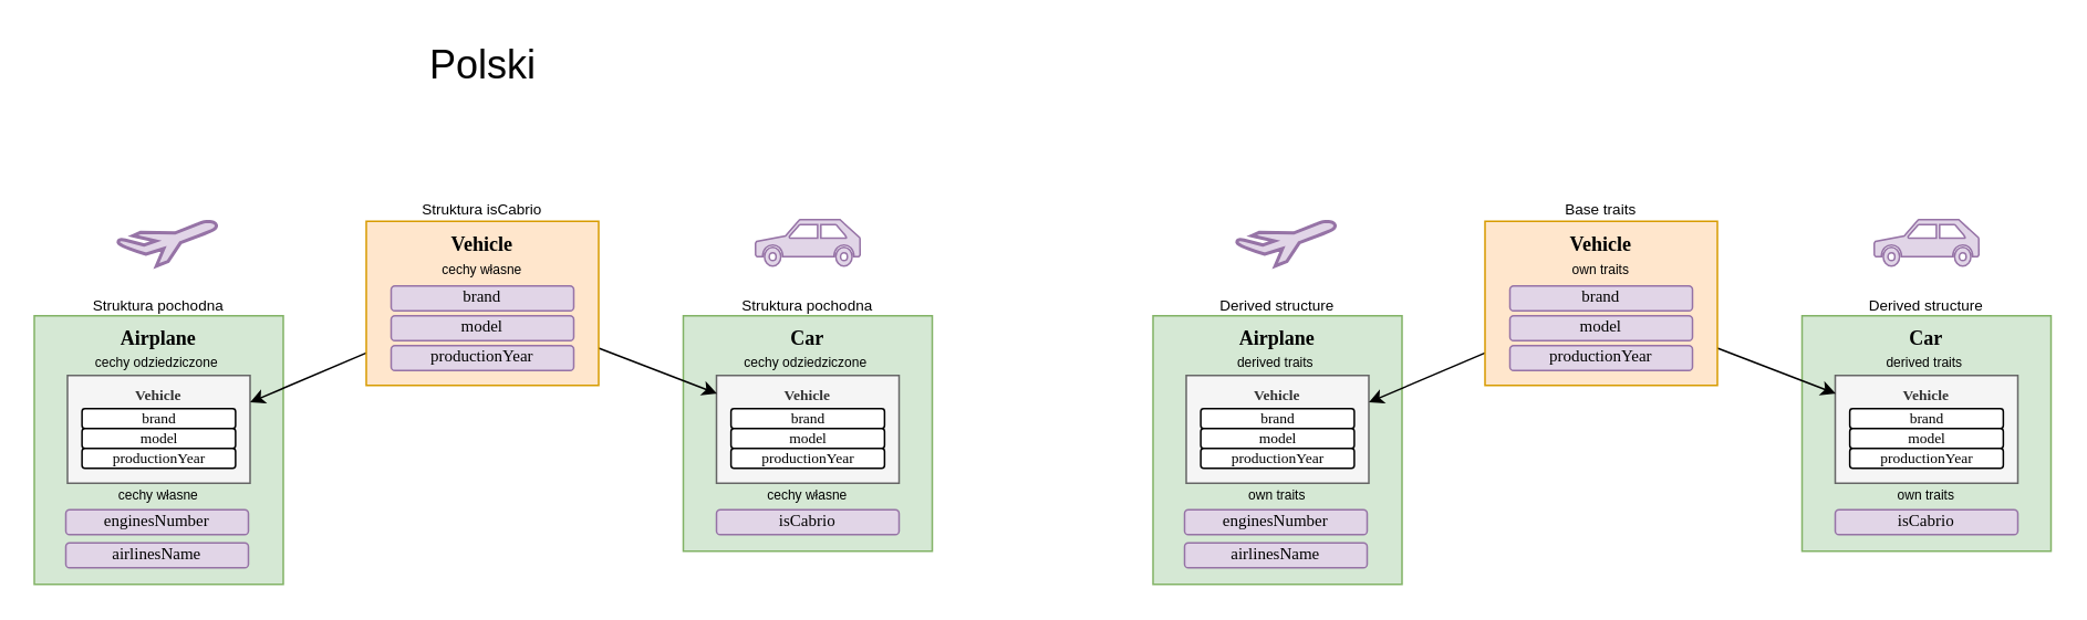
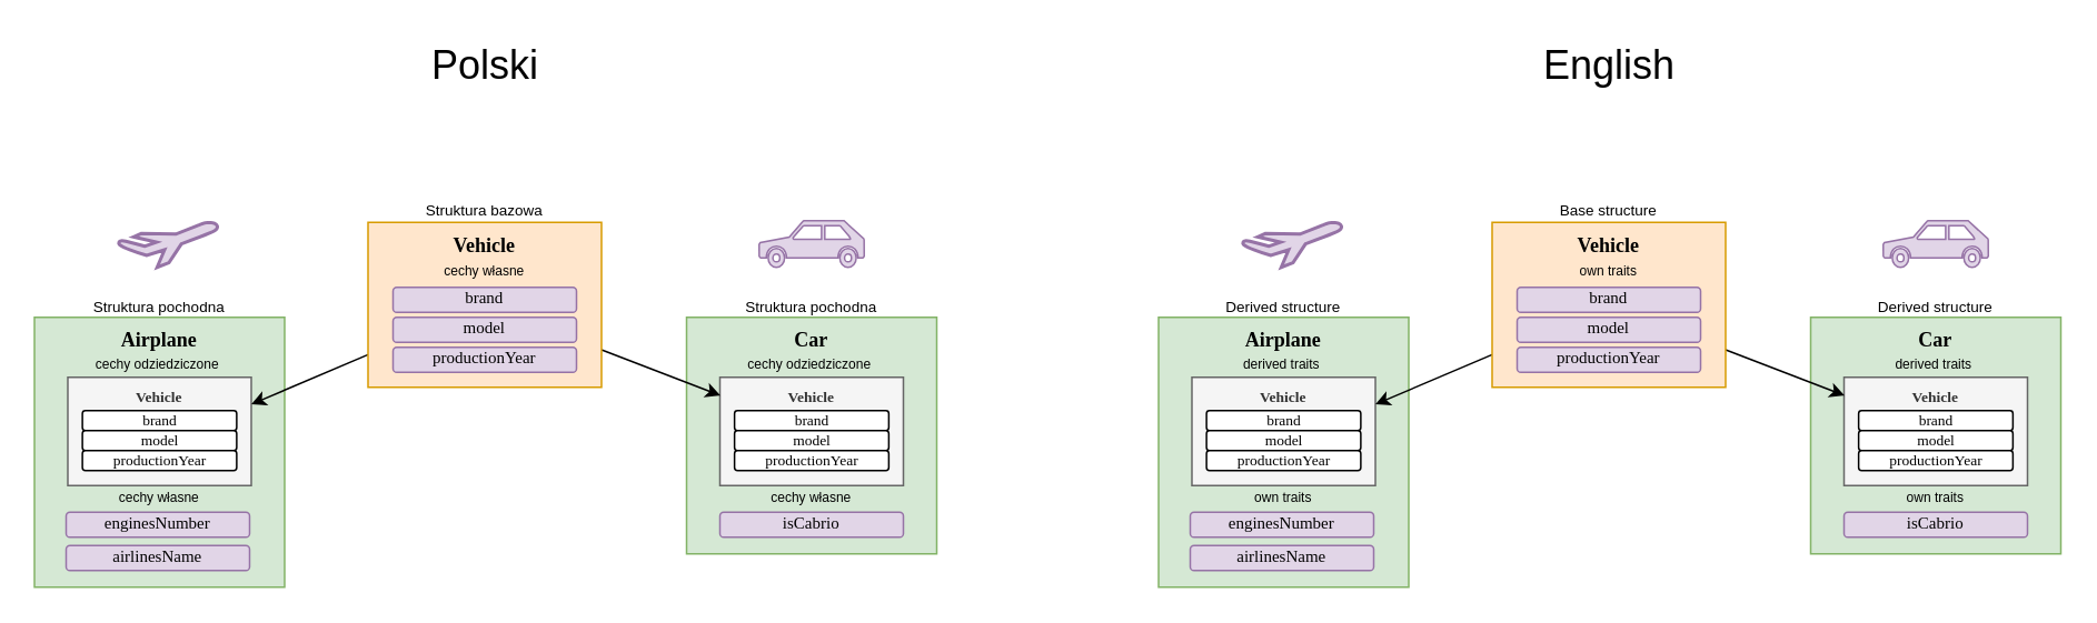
  <mxCell id="0" />
  <mxCell id="1" parent="0" />
  <mxCell id="2" value="Car" style="rounded=0;whiteSpace=wrap;html=1;fillColor=#d5e8d4;strokeColor=#82b366;fontStyle=1;verticalAlign=top;fontFamily=Jetbrains Mono;" vertex="1" parent="1"><mxGeometry x="411" y="190" width="150" height="142" as="geometry" /></mxCell>
  <mxCell id="3" value="isCabrio" style="rounded=1;whiteSpace=wrap;html=1;align=center;fontFamily=Jetbrains Mono;fontSize=10;spacing=0;spacingBottom=3;fillColor=#e1d5e7;strokeColor=#9673a6;" vertex="1" parent="1"><mxGeometry x="431" y="307" width="110" height="15" as="geometry" /></mxCell>
  <mxCell id="4" value="" style="group" vertex="1" connectable="0" parent="1"><mxGeometry x="431" y="226" width="110" height="65" as="geometry" /></mxCell>
  <mxCell id="5" value="Vehicle" style="rounded=0;whiteSpace=wrap;html=1;fillColor=#f5f5f5;strokeColor=#666666;fontStyle=1;verticalAlign=top;fontFamily=Jetbrains Mono;fontSize=9;fontColor=#333333;" vertex="1" parent="4"><mxGeometry width="110" height="65" as="geometry" /></mxCell>
  <mxCell id="6" value="brand" style="rounded=1;whiteSpace=wrap;html=1;align=center;fontFamily=Jetbrains Mono;fontSize=9;spacing=0;spacingBottom=0;" vertex="1" parent="4"><mxGeometry x="8.75" y="20" width="92.5" height="12" as="geometry" /></mxCell>
  <mxCell id="7" value="model" style="rounded=1;whiteSpace=wrap;html=1;align=center;fontFamily=Jetbrains Mono;fontSize=9;spacing=0;spacingBottom=0;" vertex="1" parent="4"><mxGeometry x="8.75" y="32" width="92.5" height="12" as="geometry" /></mxCell>
  <mxCell id="8" value="productionYear" style="rounded=1;whiteSpace=wrap;html=1;align=center;fontFamily=Jetbrains Mono;fontSize=9;spacing=0;spacingBottom=0;" vertex="1" parent="4"><mxGeometry x="8.75" y="44" width="92.5" height="12" as="geometry" /></mxCell>
  <mxCell id="9" style="rounded=0;orthogonalLoop=1;jettySize=auto;html=1;fontFamily=Jetbrains Mono;fontSize=10;entryX=0.003;entryY=0.169;entryDx=0;entryDy=0;entryPerimeter=0;" edge="1" parent="1" source="28" target="5"><mxGeometry relative="1" as="geometry"><mxPoint x="430" y="252" as="targetPoint" /></mxGeometry></mxCell>
  <mxCell id="10" value="Struktura pochodna" style="text;html=1;strokeColor=none;fillColor=none;align=center;verticalAlign=middle;whiteSpace=wrap;rounded=0;fontFamily=Helvetica;fontSize=9;" vertex="1" parent="1"><mxGeometry x="431" y="177" width="110" height="13" as="geometry" /></mxCell>
  <mxCell id="11" value="cechy odziedziczone" style="text;html=1;strokeColor=none;fillColor=none;align=center;verticalAlign=middle;whiteSpace=wrap;rounded=0;fontFamily=Helvetica;fontSize=8;" vertex="1" parent="1"><mxGeometry x="430" y="213" width="110" height="9" as="geometry" /></mxCell>
  <mxCell id="12" value="cechy własne" style="text;html=1;strokeColor=none;fillColor=none;align=center;verticalAlign=middle;whiteSpace=wrap;rounded=0;fontFamily=Helvetica;fontSize=8;" vertex="1" parent="1"><mxGeometry x="431" y="292" width="110" height="11" as="geometry" /></mxCell>
- <mxCell id="13" value="Struktura isCabrio" style="text;html=1;strokeColor=none;fillColor=none;align=center;verticalAlign=middle;whiteSpace=wrap;rounded=0;fontFamily=Helvetica;fontSize=9;" vertex="1" parent="1"><mxGeometry x="235" y="119" width="110" height="13" as="geometry" /></mxCell>
+ <mxCell id="13" value="Struktura bazowa" style="text;html=1;strokeColor=none;fillColor=none;align=center;verticalAlign=middle;whiteSpace=wrap;rounded=0;fontFamily=Helvetica;fontSize=9;" vertex="1" parent="1"><mxGeometry x="235" y="119" width="110" height="13" as="geometry" /></mxCell>
  <mxCell id="14" value="" style="shape=mxgraph.signs.transportation.car_3;html=1;pointerEvents=1;fillColor=#e1d5e7;strokeColor=#9673a6;verticalLabelPosition=bottom;verticalAlign=top;align=center;fontFamily=Helvetica;fontSize=9;" vertex="1" parent="1"><mxGeometry x="454.5" y="132" width="63" height="28" as="geometry" /></mxCell>
  <mxCell id="15" value="Airplane" style="rounded=0;whiteSpace=wrap;html=1;fillColor=#d5e8d4;strokeColor=#82b366;fontStyle=1;verticalAlign=top;fontFamily=Jetbrains Mono;" vertex="1" parent="1"><mxGeometry x="20" y="190" width="150" height="162" as="geometry" /></mxCell>
  <mxCell id="16" value="airlinesName" style="rounded=1;whiteSpace=wrap;html=1;align=center;fontFamily=Jetbrains Mono;fontSize=10;spacing=0;spacingBottom=3;fillColor=#e1d5e7;strokeColor=#9673a6;" vertex="1" parent="1"><mxGeometry x="39" y="327" width="110" height="15" as="geometry" /></mxCell>
  <mxCell id="17" value="" style="group" vertex="1" connectable="0" parent="1"><mxGeometry x="40" y="226" width="110" height="65" as="geometry" /></mxCell>
  <mxCell id="18" value="Vehicle" style="rounded=0;whiteSpace=wrap;html=1;fillColor=#f5f5f5;strokeColor=#666666;fontStyle=1;verticalAlign=top;fontFamily=Jetbrains Mono;fontSize=9;fontColor=#333333;" vertex="1" parent="17"><mxGeometry width="110" height="65" as="geometry" /></mxCell>
  <mxCell id="19" value="brand" style="rounded=1;whiteSpace=wrap;html=1;align=center;fontFamily=Jetbrains Mono;fontSize=9;spacing=0;spacingBottom=0;" vertex="1" parent="17"><mxGeometry x="8.75" y="20" width="92.5" height="12" as="geometry" /></mxCell>
  <mxCell id="20" value="model" style="rounded=1;whiteSpace=wrap;html=1;align=center;fontFamily=Jetbrains Mono;fontSize=9;spacing=0;spacingBottom=0;" vertex="1" parent="17"><mxGeometry x="8.75" y="32" width="92.5" height="12" as="geometry" /></mxCell>
  <mxCell id="21" value="productionYear" style="rounded=1;whiteSpace=wrap;html=1;align=center;fontFamily=Jetbrains Mono;fontSize=9;spacing=0;spacingBottom=0;" vertex="1" parent="17"><mxGeometry x="8.75" y="44" width="92.5" height="12" as="geometry" /></mxCell>
  <mxCell id="22" value="Struktura pochodna" style="text;html=1;strokeColor=none;fillColor=none;align=center;verticalAlign=middle;whiteSpace=wrap;rounded=0;fontFamily=Helvetica;fontSize=9;" vertex="1" parent="1"><mxGeometry x="40" y="177" width="110" height="13" as="geometry" /></mxCell>
  <mxCell id="23" value="cechy odziedziczone" style="text;html=1;strokeColor=none;fillColor=none;align=center;verticalAlign=middle;whiteSpace=wrap;rounded=0;fontFamily=Helvetica;fontSize=8;" vertex="1" parent="1"><mxGeometry x="39" y="213" width="110" height="9" as="geometry" /></mxCell>
  <mxCell id="24" value="cechy własne" style="text;html=1;strokeColor=none;fillColor=none;align=center;verticalAlign=middle;whiteSpace=wrap;rounded=0;fontFamily=Helvetica;fontSize=8;" vertex="1" parent="1"><mxGeometry x="40" y="292" width="110" height="11" as="geometry" /></mxCell>
  <mxCell id="25" style="edgeStyle=none;rounded=0;orthogonalLoop=1;jettySize=auto;html=1;entryX=1;entryY=0.25;entryDx=0;entryDy=0;fontFamily=Helvetica;fontSize=9;" edge="1" parent="1" source="28" target="18"><mxGeometry relative="1" as="geometry" /></mxCell>
  <mxCell id="26" value="" style="verticalLabelPosition=bottom;html=1;verticalAlign=top;strokeWidth=2;shape=mxgraph.lean_mapping.airplane_7;fontFamily=Helvetica;fontSize=9;fillColor=#e1d5e7;strokeColor=#9673a6;" vertex="1" parent="1"><mxGeometry x="70" y="133" width="60" height="27" as="geometry" /></mxCell>
  <mxCell id="27" value="enginesNumber" style="rounded=1;whiteSpace=wrap;html=1;align=center;fontFamily=Jetbrains Mono;fontSize=10;spacing=0;spacingBottom=3;fillColor=#e1d5e7;strokeColor=#9673a6;" vertex="1" parent="1"><mxGeometry x="39" y="307" width="110" height="15" as="geometry" /></mxCell>
  <mxCell id="28" value="Vehicle" style="rounded=0;whiteSpace=wrap;html=1;fillColor=#ffe6cc;strokeColor=#d79b00;fontStyle=1;verticalAlign=top;fontFamily=Jetbrains Mono;" vertex="1" parent="1"><mxGeometry x="220" y="133" width="140" height="99" as="geometry" /></mxCell>
  <mxCell id="29" value="brand" style="rounded=1;whiteSpace=wrap;html=1;align=center;fontFamily=Jetbrains Mono;fontSize=10;spacing=0;spacingBottom=3;fillColor=#e1d5e7;strokeColor=#9673a6;" vertex="1" parent="1"><mxGeometry x="235" y="172" width="110" height="15" as="geometry" /></mxCell>
  <mxCell id="30" value="model" style="rounded=1;whiteSpace=wrap;html=1;align=center;fontFamily=Jetbrains Mono;fontSize=10;spacing=0;spacingBottom=3;fillColor=#e1d5e7;strokeColor=#9673a6;" vertex="1" parent="1"><mxGeometry x="235" y="190" width="110" height="15" as="geometry" /></mxCell>
  <mxCell id="31" value="productionYear" style="rounded=1;whiteSpace=wrap;html=1;align=center;fontFamily=Jetbrains Mono;fontSize=10;spacing=0;spacingBottom=3;fillColor=#e1d5e7;strokeColor=#9673a6;" vertex="1" parent="1"><mxGeometry x="235" y="208" width="110" height="15" as="geometry" /></mxCell>
  <mxCell id="32" value="cechy własne" style="text;html=1;strokeColor=none;fillColor=none;align=center;verticalAlign=middle;whiteSpace=wrap;rounded=0;fontFamily=Helvetica;fontSize=8;" vertex="1" parent="1"><mxGeometry x="235" y="152" width="110" height="20" as="geometry" /></mxCell>
  <mxCell id="33" value="Car" style="rounded=0;whiteSpace=wrap;html=1;fillColor=#d5e8d4;strokeColor=#82b366;fontStyle=1;verticalAlign=top;fontFamily=Jetbrains Mono;" vertex="1" parent="1"><mxGeometry x="1085" y="190" width="150" height="142" as="geometry" /></mxCell>
  <mxCell id="34" value="isCabrio" style="rounded=1;whiteSpace=wrap;html=1;align=center;fontFamily=Jetbrains Mono;fontSize=10;spacing=0;spacingBottom=3;fillColor=#e1d5e7;strokeColor=#9673a6;" vertex="1" parent="1"><mxGeometry x="1105" y="307" width="110" height="15" as="geometry" /></mxCell>
  <mxCell id="35" value="" style="group" vertex="1" connectable="0" parent="1"><mxGeometry x="1105" y="226" width="110" height="65" as="geometry" /></mxCell>
  <mxCell id="36" value="Vehicle" style="rounded=0;whiteSpace=wrap;html=1;fillColor=#f5f5f5;strokeColor=#666666;fontStyle=1;verticalAlign=top;fontFamily=Jetbrains Mono;fontSize=9;fontColor=#333333;" vertex="1" parent="35"><mxGeometry width="110" height="65" as="geometry" /></mxCell>
  <mxCell id="37" value="brand" style="rounded=1;whiteSpace=wrap;html=1;align=center;fontFamily=Jetbrains Mono;fontSize=9;spacing=0;spacingBottom=0;" vertex="1" parent="35"><mxGeometry x="8.75" y="20" width="92.5" height="12" as="geometry" /></mxCell>
  <mxCell id="38" value="model" style="rounded=1;whiteSpace=wrap;html=1;align=center;fontFamily=Jetbrains Mono;fontSize=9;spacing=0;spacingBottom=0;" vertex="1" parent="35"><mxGeometry x="8.75" y="32" width="92.5" height="12" as="geometry" /></mxCell>
  <mxCell id="39" value="productionYear" style="rounded=1;whiteSpace=wrap;html=1;align=center;fontFamily=Jetbrains Mono;fontSize=9;spacing=0;spacingBottom=0;" vertex="1" parent="35"><mxGeometry x="8.75" y="44" width="92.5" height="12" as="geometry" /></mxCell>
  <mxCell id="40" style="rounded=0;orthogonalLoop=1;jettySize=auto;html=1;fontFamily=Jetbrains Mono;fontSize=10;entryX=0.003;entryY=0.169;entryDx=0;entryDy=0;entryPerimeter=0;" edge="1" parent="1" source="59" target="36"><mxGeometry relative="1" as="geometry"><mxPoint x="1104" y="252" as="targetPoint" /></mxGeometry></mxCell>
  <mxCell id="41" value="Derived structure" style="text;html=1;strokeColor=none;fillColor=none;align=center;verticalAlign=middle;whiteSpace=wrap;rounded=0;fontFamily=Helvetica;fontSize=9;" vertex="1" parent="1"><mxGeometry x="1105" y="177" width="110" height="13" as="geometry" /></mxCell>
  <mxCell id="42" value="derived traits" style="text;html=1;strokeColor=none;fillColor=none;align=center;verticalAlign=middle;whiteSpace=wrap;rounded=0;fontFamily=Helvetica;fontSize=8;" vertex="1" parent="1"><mxGeometry x="1104" y="213" width="110" height="9" as="geometry" /></mxCell>
  <mxCell id="43" value="own traits" style="text;html=1;strokeColor=none;fillColor=none;align=center;verticalAlign=middle;whiteSpace=wrap;rounded=0;fontFamily=Helvetica;fontSize=8;" vertex="1" parent="1"><mxGeometry x="1105" y="292" width="110" height="11" as="geometry" /></mxCell>
- <mxCell id="44" value="Base traits" style="text;html=1;strokeColor=none;fillColor=none;align=center;verticalAlign=middle;whiteSpace=wrap;rounded=0;fontFamily=Helvetica;fontSize=9;" vertex="1" parent="1"><mxGeometry x="909" y="119" width="110" height="13" as="geometry" /></mxCell>
+ <mxCell id="44" value="Base structure" style="text;html=1;strokeColor=none;fillColor=none;align=center;verticalAlign=middle;whiteSpace=wrap;rounded=0;fontFamily=Helvetica;fontSize=9;" vertex="1" parent="1"><mxGeometry x="909" y="119" width="110" height="13" as="geometry" /></mxCell>
  <mxCell id="45" value="" style="shape=mxgraph.signs.transportation.car_3;html=1;pointerEvents=1;fillColor=#e1d5e7;strokeColor=#9673a6;verticalLabelPosition=bottom;verticalAlign=top;align=center;fontFamily=Helvetica;fontSize=9;" vertex="1" parent="1"><mxGeometry x="1128.5" y="132" width="63" height="28" as="geometry" /></mxCell>
  <mxCell id="46" value="Airplane" style="rounded=0;whiteSpace=wrap;html=1;fillColor=#d5e8d4;strokeColor=#82b366;fontStyle=1;verticalAlign=top;fontFamily=Jetbrains Mono;" vertex="1" parent="1"><mxGeometry x="694" y="190" width="150" height="162" as="geometry" /></mxCell>
  <mxCell id="47" value="airlinesName" style="rounded=1;whiteSpace=wrap;html=1;align=center;fontFamily=Jetbrains Mono;fontSize=10;spacing=0;spacingBottom=3;fillColor=#e1d5e7;strokeColor=#9673a6;" vertex="1" parent="1"><mxGeometry x="713" y="327" width="110" height="15" as="geometry" /></mxCell>
  <mxCell id="48" value="" style="group" vertex="1" connectable="0" parent="1"><mxGeometry x="714" y="226" width="110" height="65" as="geometry" /></mxCell>
  <mxCell id="49" value="Vehicle" style="rounded=0;whiteSpace=wrap;html=1;fillColor=#f5f5f5;strokeColor=#666666;fontStyle=1;verticalAlign=top;fontFamily=Jetbrains Mono;fontSize=9;fontColor=#333333;" vertex="1" parent="48"><mxGeometry width="110" height="65" as="geometry" /></mxCell>
  <mxCell id="50" value="brand" style="rounded=1;whiteSpace=wrap;html=1;align=center;fontFamily=Jetbrains Mono;fontSize=9;spacing=0;spacingBottom=0;" vertex="1" parent="48"><mxGeometry x="8.75" y="20" width="92.5" height="12" as="geometry" /></mxCell>
  <mxCell id="51" value="model" style="rounded=1;whiteSpace=wrap;html=1;align=center;fontFamily=Jetbrains Mono;fontSize=9;spacing=0;spacingBottom=0;" vertex="1" parent="48"><mxGeometry x="8.75" y="32" width="92.5" height="12" as="geometry" /></mxCell>
  <mxCell id="52" value="productionYear" style="rounded=1;whiteSpace=wrap;html=1;align=center;fontFamily=Jetbrains Mono;fontSize=9;spacing=0;spacingBottom=0;" vertex="1" parent="48"><mxGeometry x="8.75" y="44" width="92.5" height="12" as="geometry" /></mxCell>
  <mxCell id="53" value="Derived structure" style="text;html=1;strokeColor=none;fillColor=none;align=center;verticalAlign=middle;whiteSpace=wrap;rounded=0;fontFamily=Helvetica;fontSize=9;" vertex="1" parent="1"><mxGeometry x="714" y="177" width="110" height="13" as="geometry" /></mxCell>
  <mxCell id="54" value="derived traits" style="text;html=1;strokeColor=none;fillColor=none;align=center;verticalAlign=middle;whiteSpace=wrap;rounded=0;fontFamily=Helvetica;fontSize=8;" vertex="1" parent="1"><mxGeometry x="713" y="213" width="110" height="9" as="geometry" /></mxCell>
  <mxCell id="55" value="own traits" style="text;html=1;strokeColor=none;fillColor=none;align=center;verticalAlign=middle;whiteSpace=wrap;rounded=0;fontFamily=Helvetica;fontSize=8;" vertex="1" parent="1"><mxGeometry x="714" y="292" width="110" height="11" as="geometry" /></mxCell>
  <mxCell id="56" style="edgeStyle=none;rounded=0;orthogonalLoop=1;jettySize=auto;html=1;entryX=1;entryY=0.25;entryDx=0;entryDy=0;fontFamily=Helvetica;fontSize=9;" edge="1" parent="1" source="59" target="49"><mxGeometry relative="1" as="geometry" /></mxCell>
  <mxCell id="57" value="" style="verticalLabelPosition=bottom;html=1;verticalAlign=top;strokeWidth=2;shape=mxgraph.lean_mapping.airplane_7;fontFamily=Helvetica;fontSize=9;fillColor=#e1d5e7;strokeColor=#9673a6;" vertex="1" parent="1"><mxGeometry x="744" y="133" width="60" height="27" as="geometry" /></mxCell>
  <mxCell id="58" value="enginesNumber" style="rounded=1;whiteSpace=wrap;html=1;align=center;fontFamily=Jetbrains Mono;fontSize=10;spacing=0;spacingBottom=3;fillColor=#e1d5e7;strokeColor=#9673a6;" vertex="1" parent="1"><mxGeometry x="713" y="307" width="110" height="15" as="geometry" /></mxCell>
  <mxCell id="59" value="Vehicle" style="rounded=0;whiteSpace=wrap;html=1;fillColor=#ffe6cc;strokeColor=#d79b00;fontStyle=1;verticalAlign=top;fontFamily=Jetbrains Mono;" vertex="1" parent="1"><mxGeometry x="894" y="133" width="140" height="99" as="geometry" /></mxCell>
  <mxCell id="60" value="brand" style="rounded=1;whiteSpace=wrap;html=1;align=center;fontFamily=Jetbrains Mono;fontSize=10;spacing=0;spacingBottom=3;fillColor=#e1d5e7;strokeColor=#9673a6;" vertex="1" parent="1"><mxGeometry x="909" y="172" width="110" height="15" as="geometry" /></mxCell>
  <mxCell id="61" value="model" style="rounded=1;whiteSpace=wrap;html=1;align=center;fontFamily=Jetbrains Mono;fontSize=10;spacing=0;spacingBottom=3;fillColor=#e1d5e7;strokeColor=#9673a6;" vertex="1" parent="1"><mxGeometry x="909" y="190" width="110" height="15" as="geometry" /></mxCell>
  <mxCell id="62" value="productionYear" style="rounded=1;whiteSpace=wrap;html=1;align=center;fontFamily=Jetbrains Mono;fontSize=10;spacing=0;spacingBottom=3;fillColor=#e1d5e7;strokeColor=#9673a6;" vertex="1" parent="1"><mxGeometry x="909" y="208" width="110" height="15" as="geometry" /></mxCell>
  <mxCell id="63" value="own traits" style="text;html=1;strokeColor=none;fillColor=none;align=center;verticalAlign=middle;whiteSpace=wrap;rounded=0;fontFamily=Helvetica;fontSize=8;" vertex="1" parent="1"><mxGeometry x="909" y="152" width="110" height="20" as="geometry" /></mxCell>
  <mxCell id="64" value="Polski" style="text;html=1;strokeColor=none;fillColor=none;align=center;verticalAlign=middle;whiteSpace=wrap;rounded=0;fontFamily=Helvetica;fontSize=24;" vertex="1" parent="1"><mxGeometry x="192.5" y="20" width="195" height="38" as="geometry" /></mxCell>
+ <mxCell id="65" value="English" style="text;html=1;strokeColor=none;fillColor=none;align=center;verticalAlign=middle;whiteSpace=wrap;rounded=0;fontFamily=Helvetica;fontSize=24;" vertex="1" parent="1"><mxGeometry x="866.5" y="20" width="195" height="38" as="geometry" /></mxCell>
